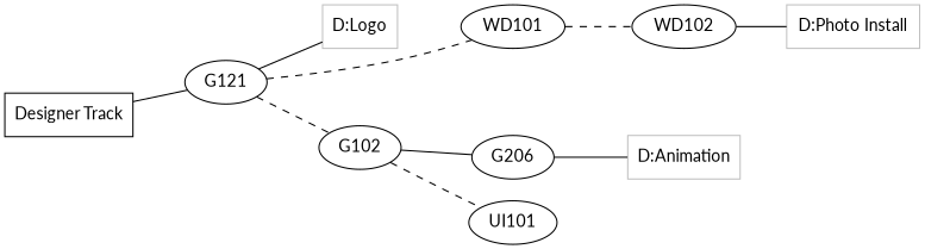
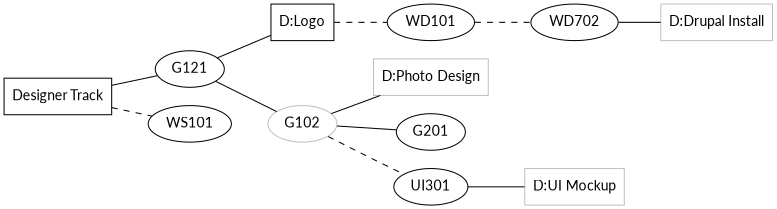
  graph {
    fontname=Lato
    rankdir=LR
    node [fontname=Lato]
    edge [fontname=Lato]
    n1 [label="Designer Track" shape=rectangle]
    n2 [label=G121]
-   n4 [color=gray label="D:Logo" shape=rectangle]
-   G102
+   WS101
+   n4 [color=black label="D:Logo" shape=rectangle]
+   G102 [color=gray]
    WD101
-   n8 [color=gray label="D:Animation" shape=rectangle]
-   n10 [color=gray label="D:Photo Install" shape=rectangle]
-   G201 [label=G206]
-   UI101
-   WD102
+   n7 [color=gray label="D:Photo Design" shape=rectangle]
+   n9 [color=gray label="D:UI Mockup" shape=rectangle]
+   n10 [color=gray label="D:Drupal Install" shape=rectangle]
+   G201
+   UI101 [label=UI301]
+   WD102 [label=WD702]
    n1 -- n2
+   n1 -- WS101 [style=dashed]
    n2 -- n4
-   n2 -- G102 [style=dashed]
-   n2 -- WD101 [style=dashed]
+   n2 -- G102
+   n4 -- WD101 [style=dashed]
+   G102 -- n7
    G102 -- G201
    G102 -- UI101 [style=dashed]
    WD101 -- WD102 [style=dashed]
-   G201 -- n8
+   UI101 -- n9
    WD102 -- n10
  }
